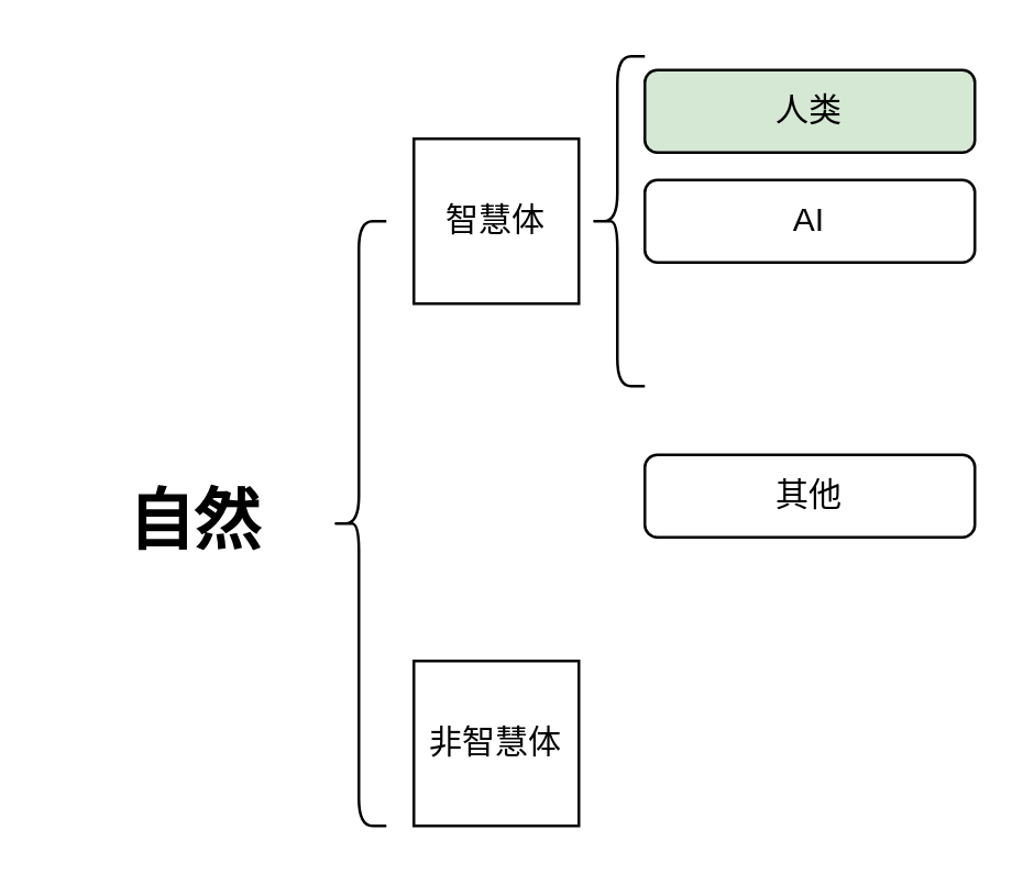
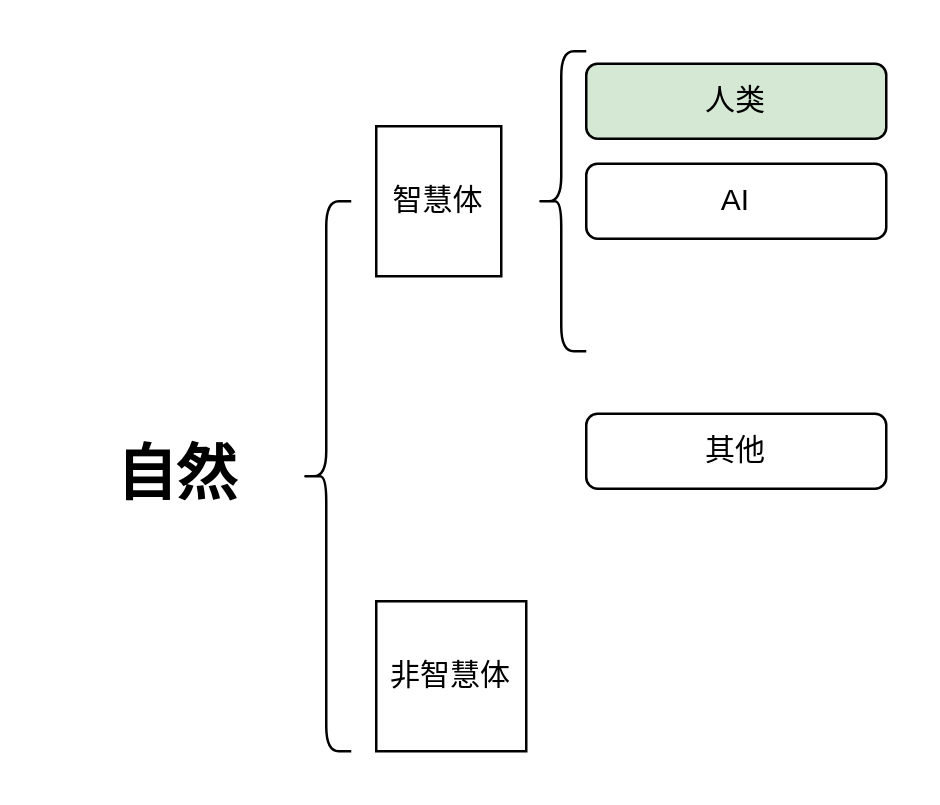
  <mxCell id="0" />
  <mxCell id="1" parent="0" />
- <mxCell id="2" value="智慧体" style="rounded=0;whiteSpace=wrap;html=1;" vertex="1" parent="1"><mxGeometry x="150" y="50" width="60" height="60" as="geometry" /></mxCell>
+ <mxCell id="2" value="智慧体" style="rounded=0;whiteSpace=wrap;html=1;" vertex="1" parent="1"><mxGeometry x="150" y="50" width="50" height="60" as="geometry" /></mxCell>
  <mxCell id="3" value="非智慧体" style="rounded=0;whiteSpace=wrap;html=1;" vertex="1" parent="1"><mxGeometry x="150" y="240" width="60" height="60" as="geometry" /></mxCell>
  <mxCell id="4" value="" style="shape=curlyBracket;whiteSpace=wrap;html=1;rounded=1;labelPosition=left;verticalLabelPosition=middle;align=right;verticalAlign=middle;" vertex="1" parent="1"><mxGeometry x="120" y="80" width="20" height="220" as="geometry" /></mxCell>
  <mxCell id="5" value="自然" style="text;strokeColor=none;fillColor=none;html=1;fontSize=24;fontStyle=1;verticalAlign=middle;align=center;" vertex="1" parent="1"><mxGeometry x="20" y="170" width="100" height="40" as="geometry" /></mxCell>
  <mxCell id="6" value="" style="shape=curlyBracket;whiteSpace=wrap;html=1;rounded=1;labelPosition=left;verticalLabelPosition=middle;align=right;verticalAlign=middle;" vertex="1" parent="1"><mxGeometry x="214" y="20" width="20" height="120" as="geometry" /></mxCell>
  <mxCell id="7" value="人类" style="rounded=1;whiteSpace=wrap;html=1;fillColor=#d5e8d4;" vertex="1" parent="1"><mxGeometry x="234" y="25" width="120" height="30" as="geometry" /></mxCell>
  <mxCell id="8" value="AI" style="rounded=1;whiteSpace=wrap;html=1;" vertex="1" parent="1"><mxGeometry x="234" y="65" width="120" height="30" as="geometry" /></mxCell>
  <mxCell id="9" value="其他" style="rounded=1;whiteSpace=wrap;html=1;" vertex="1" parent="1"><mxGeometry x="234" y="165" width="120" height="30" as="geometry" /></mxCell>
